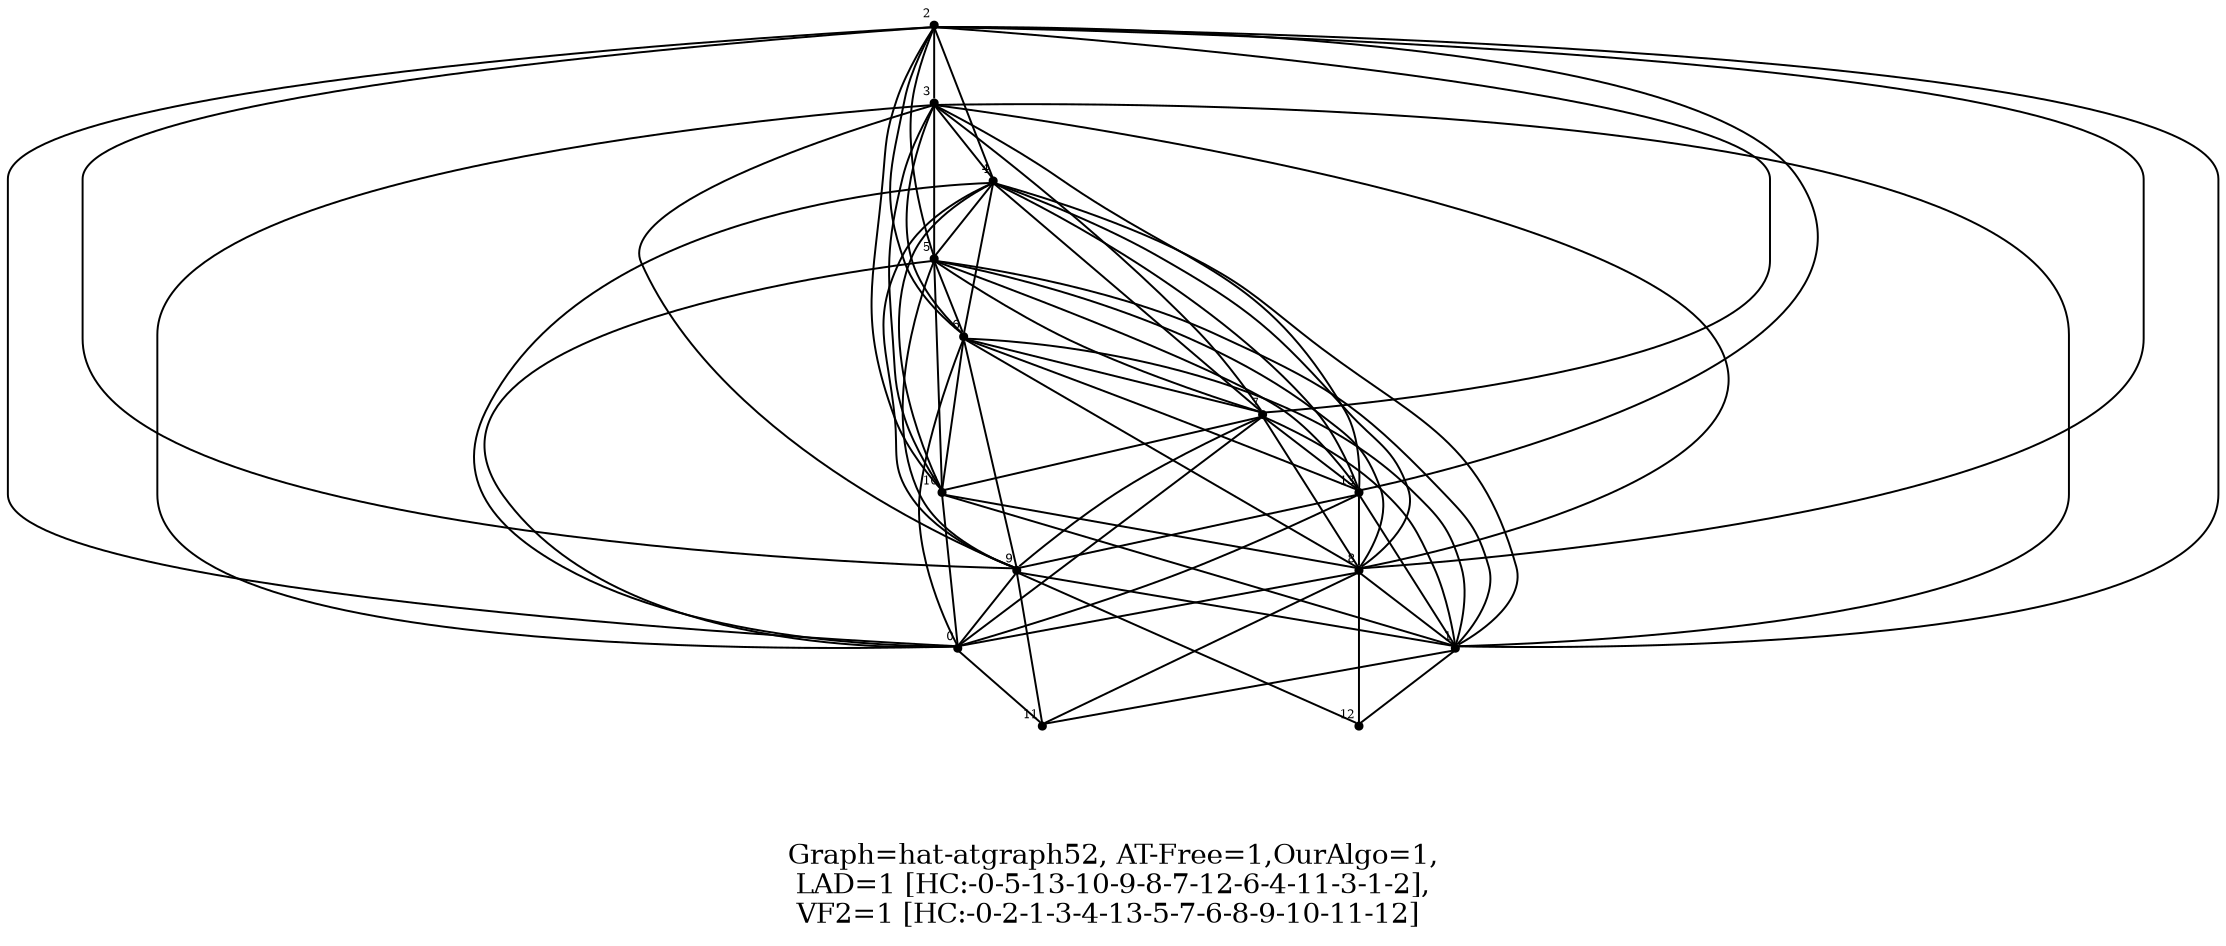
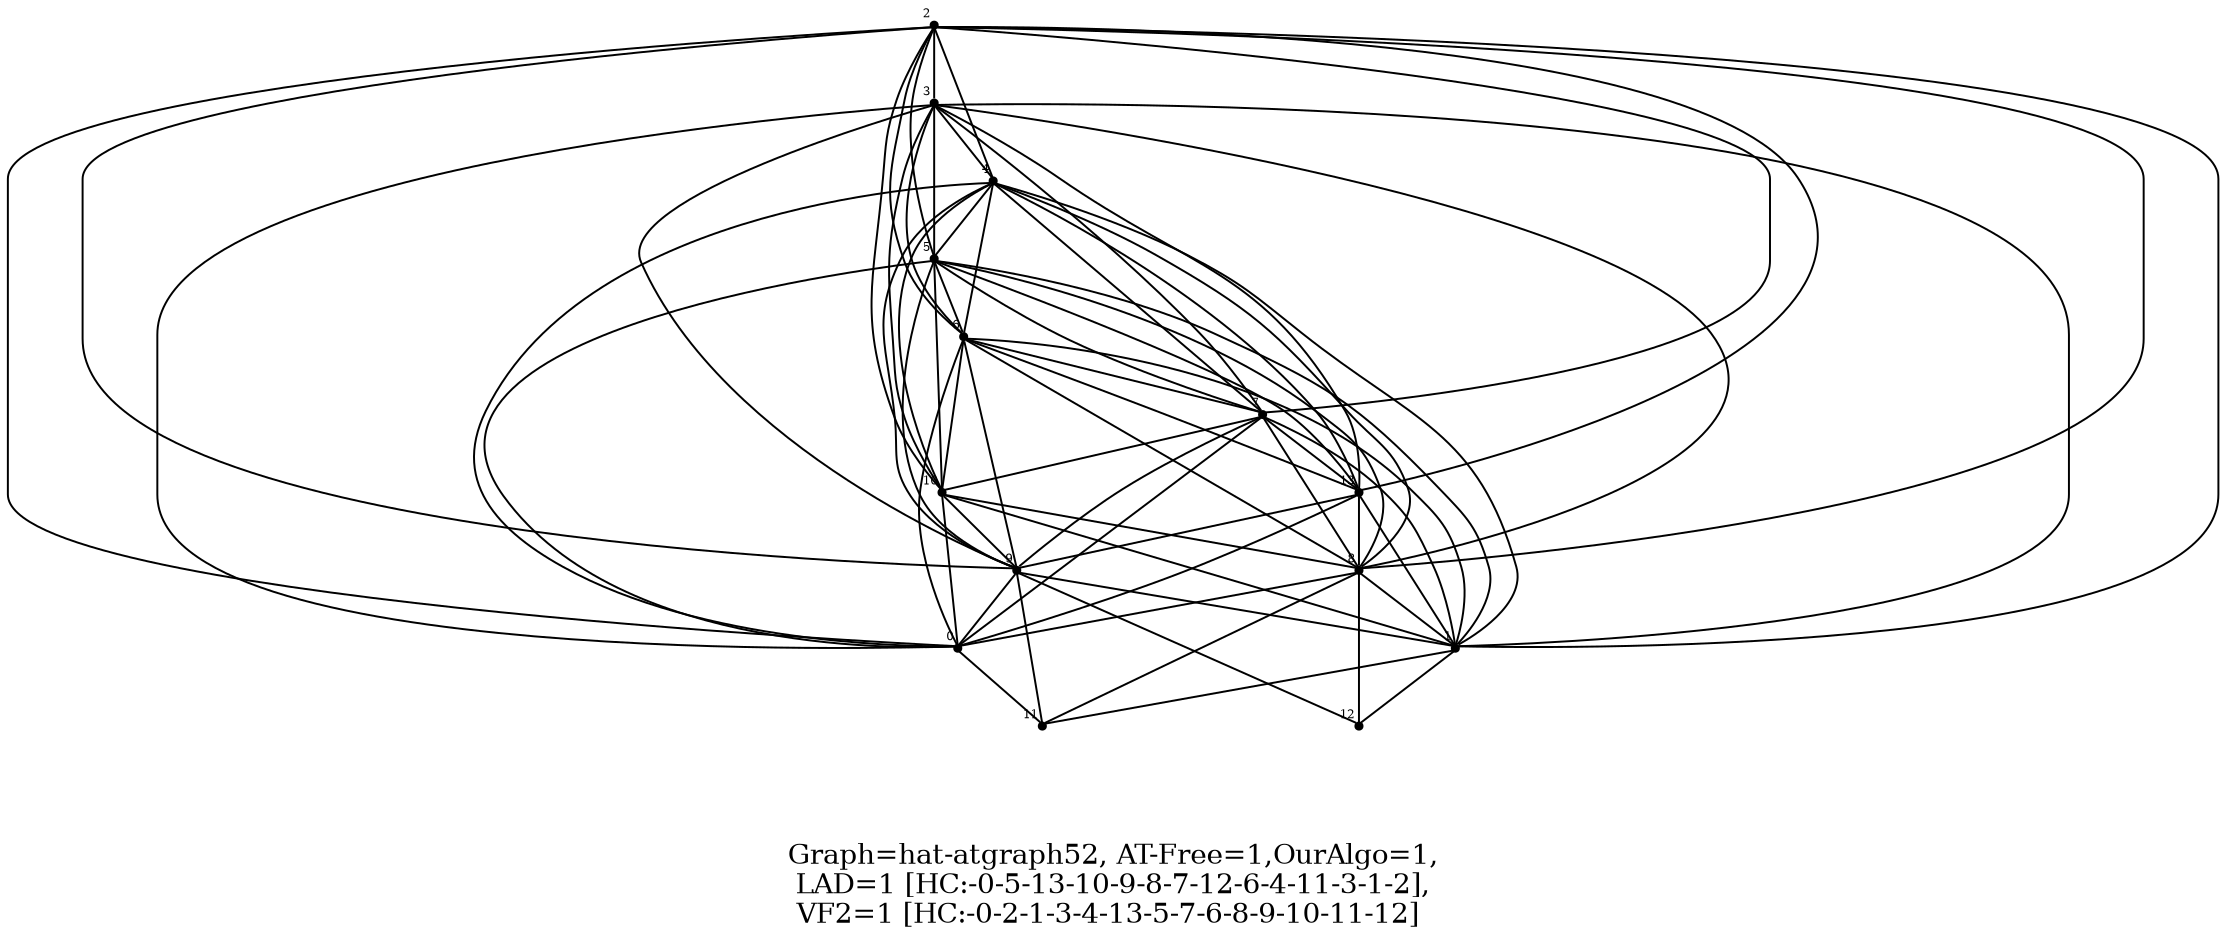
  graph {
    label="Graph=hat-atgraph52, AT-Free=1,OurAlgo=1,\nLAD=1 [HC:-0-5-13-10-9-8-7-12-6-4-11-3-1-2],\nVF2=1 [HC:-0-2-1-3-4-13-5-7-6-8-9-10-11-12] "
    labelloc=bottom
    node [fontsize=6 shape=point]
    0 [xlabel=12]
    1 [xlabel=11]
    2 [xlabel=1]
    3 [xlabel=0]
    4 [xlabel=9]
    5 [xlabel=8]
    6 [xlabel=13]
    7 [xlabel=10]
    8 [xlabel=7]
    9 [xlabel=6]
    10 [xlabel=5]
    11 [xlabel=4]
    12 [xlabel=3]
    13 [xlabel=2]
    2 -- 0
    2 -- 1
    3 -- 1
    4 -- 0
    4 -- 1
    4 -- 2
    4 -- 3
    5 -- 0
    5 -- 1
    5 -- 2
    5 -- 3
    6 -- 2
    6 -- 3
    6 -- 4
    6 -- 5
    7 -- 2
    7 -- 3
+   7 -- 4
    7 -- 5
    8 -- 2
    8 -- 3
    8 -- 4
    8 -- 5
    8 -- 6
    8 -- 7
    9 -- 2
    9 -- 3
    9 -- 4
    9 -- 5
    9 -- 6
    9 -- 7
    9 -- 8
    10 -- 2
    10 -- 3
    10 -- 4
    10 -- 5
    10 -- 6
    10 -- 7
    10 -- 8
    10 -- 9
    11 -- 2
    11 -- 3
    11 -- 4
    11 -- 5
    11 -- 6
    11 -- 7
    11 -- 8
    11 -- 9
    11 -- 10
    12 -- 2
    12 -- 3
    12 -- 4
    12 -- 5
    12 -- 6
    12 -- 7
    12 -- 8
    12 -- 9
    12 -- 10
    12 -- 11
    13 -- 2
    13 -- 3
    13 -- 4
    13 -- 5
    13 -- 6
    13 -- 7
    13 -- 8
    13 -- 9
    13 -- 10
    13 -- 11
    13 -- 12
  }
